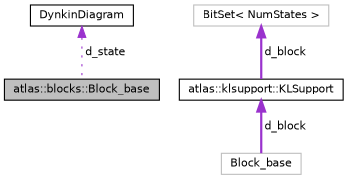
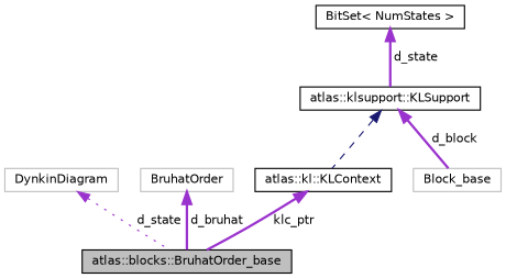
  digraph {
    node [color=grey75 fillcolor=white fontname=Helvetica fontsize=10 shape=record style=filled]
    edge [color=darkorchid3 dir=back fontname=Helvetica fontsize=10 labelfontname=Helvetica labelfontsize=10 style=bold]
-   n1 [color=black fillcolor=grey75 fontcolor=black height=0.2 label="atlas::blocks::Block_base" width=0.4]
-   n2 [color=black height=0.2 label=DynkinDiagram width=0.4]
+   n1 [color=black fillcolor=grey75 fontcolor=black height=0.2 label="atlas::blocks::BruhatOrder_base" width=0.4]
+   n2 [height=0.2 label=DynkinDiagram width=0.4]
+   n3 [height=0.2 label=BruhatOrder width=0.4]
+   n4 [color=black height=0.2 label="atlas::kl::KLContext" width=0.4]
    n5 [color=black height=0.2 label="atlas::klsupport::KLSupport" width=0.4]
    n6 [height=0.2 label=Block_base width=0.4]
-   n7 [height=0.2 label="BitSet\< NumStates \>" width=0.4]
+   n7 [color=black height=0.2 label="BitSet\< NumStates \>" width=0.4]
    n2 -> n1 [label=" d_state" style=dotted]
+   n3 -> n1 [label=" d_bruhat"]
+   n4 -> n1 [label=" klc_ptr"]
+   n5 -> n4 [color=midnightblue style=dashed]
    n5 -> n6 [label=" d_block"]
-   n7 -> n5 [label=" d_block"]
+   n7 -> n5 [label=" d_state"]
  }
